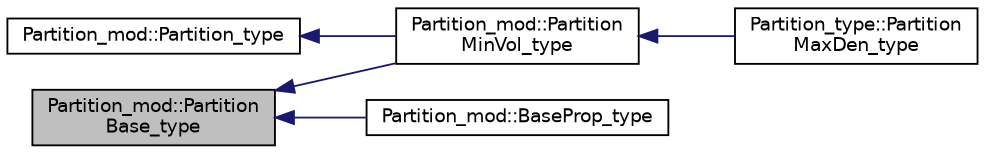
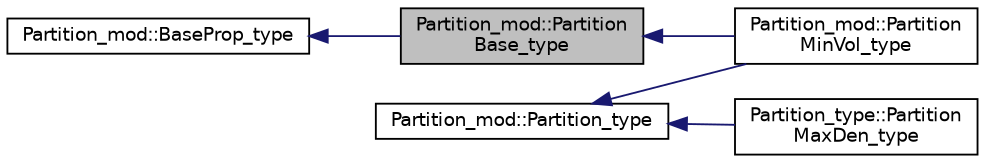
  digraph {
    rankdir=LR
    node [color=black fillcolor=white fontname=Helvetica fontsize=10 shape=record style=filled]
    edge [color=midnightblue dir=back fontname=Helvetica fontsize=10 labelfontname=Helvetica labelfontsize=10 style=solid]
    n1 [fillcolor=grey75 fontcolor=black height=0.2 label="Partition_mod::Partition\lBase_type" width=0.4]
    n2 [height=0.2 label="Partition_mod::Partition\lMinVol_type" width=0.4]
    n3 [height=0.2 label="Partition_mod::Partition_type" width=0.4]
    n4 [height=0.2 label="Partition_type::Partition\lMaxDen_type" width=0.4]
    n5 [height=0.2 label="Partition_mod::BaseProp_type" width=0.4]
    n1 -> n2
    n3 -> n2
-   n2 -> n4
-   n1 -> n5
+   n3 -> n4
+   n5 -> n1
  }
